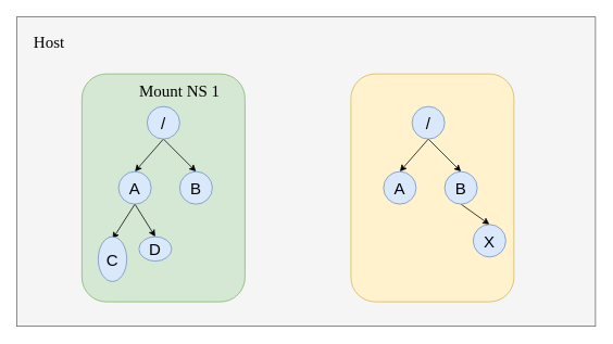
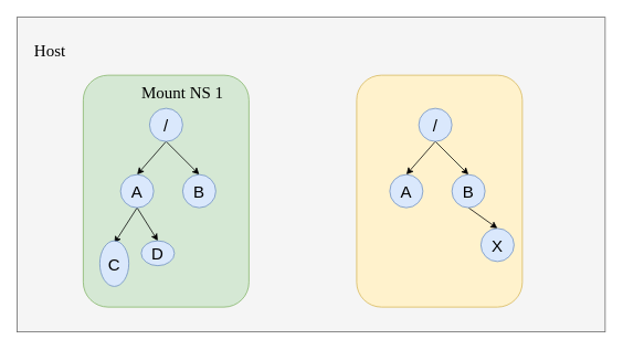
  <mxCell id="0" />
  <mxCell id="1" parent="0" />
  <mxCell id="2" value="" style="rounded=0;whiteSpace=wrap;html=1;fillColor=#f5f5f5;strokeColor=#666666;fontColor=#333333;" parent="1" vertex="1"><mxGeometry x="20" y="20" width="710" height="380" as="geometry" /></mxCell>
- <mxCell id="3" value="&lt;font style=&quot;font-size: 20px&quot; face=&quot;Comic Sans MS&quot;&gt;Host&lt;/font&gt;" style="text;html=1;strokeColor=none;fillColor=none;align=center;verticalAlign=middle;whiteSpace=wrap;rounded=0;" parent="1" vertex="1"><mxGeometry x="40" y="40" width="40" height="20" as="geometry" /></mxCell>
+ <mxCell id="3" value="&lt;font style=&quot;font-size: 20px&quot; face=&quot;Comic Sans MS&quot;&gt;Host&lt;/font&gt;" style="text;html=1;strokeColor=none;fillColor=none;align=center;verticalAlign=middle;whiteSpace=wrap;rounded=0;" parent="1" vertex="1"><mxGeometry x="40" y="50" width="40" height="20" as="geometry" /></mxCell>
  <mxCell id="4" value="" style="rounded=1;whiteSpace=wrap;html=1;fillColor=#d5e8d4;strokeColor=#82b366;" parent="1" vertex="1"><mxGeometry x="100" y="90" width="200" height="280" as="geometry" /></mxCell>
  <mxCell id="5" value="" style="rounded=1;whiteSpace=wrap;html=1;fillColor=#fff2cc;strokeColor=#d6b656;" parent="1" vertex="1"><mxGeometry x="430" y="90" width="200" height="280" as="geometry" /></mxCell>
  <mxCell id="6" value="&lt;font style=&quot;font-size: 20px&quot; face=&quot;Comic Sans MS&quot;&gt;Mount NS 1&lt;/font&gt;" style="text;html=1;strokeColor=none;fillColor=none;align=center;verticalAlign=middle;whiteSpace=wrap;rounded=0;" parent="1" vertex="1"><mxGeometry x="155" y="100" width="130" height="20" as="geometry" /></mxCell>
  <mxCell id="7" style="rounded=0;orthogonalLoop=1;jettySize=auto;html=1;exitX=0.5;exitY=1;exitDx=0;exitDy=0;entryX=0.5;entryY=0;entryDx=0;entryDy=0;" parent="1" source="9" target="12" edge="1"><mxGeometry relative="1" as="geometry" /></mxCell>
  <mxCell id="8" style="edgeStyle=none;rounded=0;orthogonalLoop=1;jettySize=auto;html=1;entryX=0.5;entryY=0;entryDx=0;entryDy=0;exitX=0.5;exitY=1;exitDx=0;exitDy=0;" parent="1" source="9" target="13" edge="1"><mxGeometry relative="1" as="geometry" /></mxCell>
  <mxCell id="9" value="&lt;font style=&quot;font-size: 20px&quot;&gt;/&lt;/font&gt;" style="ellipse;whiteSpace=wrap;html=1;aspect=fixed;fillColor=#dae8fc;strokeColor=#6c8ebf;" parent="1" vertex="1"><mxGeometry x="180" y="130" width="40" height="40" as="geometry" /></mxCell>
  <mxCell id="10" style="edgeStyle=none;rounded=0;orthogonalLoop=1;jettySize=auto;html=1;exitX=0.5;exitY=1;exitDx=0;exitDy=0;entryX=0.5;entryY=0.053;entryDx=0;entryDy=0;entryPerimeter=0;" parent="1" source="12" target="14" edge="1"><mxGeometry relative="1" as="geometry" /></mxCell>
  <mxCell id="11" style="edgeStyle=none;rounded=0;orthogonalLoop=1;jettySize=auto;html=1;exitX=0.5;exitY=1;exitDx=0;exitDy=0;entryX=0.5;entryY=0;entryDx=0;entryDy=0;" parent="1" source="12" target="15" edge="1"><mxGeometry relative="1" as="geometry" /></mxCell>
  <mxCell id="12" value="&lt;font style=&quot;font-size: 20px&quot;&gt;A&lt;/font&gt;" style="ellipse;whiteSpace=wrap;html=1;aspect=fixed;fillColor=#dae8fc;strokeColor=#6c8ebf;" parent="1" vertex="1"><mxGeometry x="145" y="210" width="40" height="40" as="geometry" /></mxCell>
  <mxCell id="13" value="&lt;span style=&quot;font-size: 20px&quot;&gt;B&lt;/span&gt;" style="ellipse;whiteSpace=wrap;html=1;aspect=fixed;fillColor=#dae8fc;strokeColor=#6c8ebf;" parent="1" vertex="1"><mxGeometry x="220" y="210" width="40" height="40" as="geometry" /></mxCell>
  <mxCell id="14" value="&lt;font style=&quot;font-size: 20px&quot;&gt;C&lt;/font&gt;" style="ellipse;whiteSpace=wrap;html=1;aspect=fixed;fillColor=#dae8fc;strokeColor=#6c8ebf;" parent="1" vertex="1"><mxGeometry x="120" y="290" width="35" height="55" as="geometry" /></mxCell>
  <mxCell id="15" value="&lt;span style=&quot;font-size: 20px&quot;&gt;D&lt;/span&gt;" style="ellipse;whiteSpace=wrap;html=1;aspect=fixed;fillColor=#dae8fc;strokeColor=#6c8ebf;" parent="1" vertex="1"><mxGeometry x="170" y="290" width="40" height="30" as="geometry" /></mxCell>
  <mxCell id="16" style="edgeStyle=none;rounded=0;orthogonalLoop=1;jettySize=auto;html=1;exitX=0.5;exitY=1;exitDx=0;exitDy=0;entryX=0.5;entryY=0;entryDx=0;entryDy=0;" parent="1" source="18" target="19" edge="1"><mxGeometry relative="1" as="geometry" /></mxCell>
  <mxCell id="17" style="edgeStyle=none;rounded=0;orthogonalLoop=1;jettySize=auto;html=1;exitX=0.5;exitY=1;exitDx=0;exitDy=0;entryX=0.5;entryY=0;entryDx=0;entryDy=0;" parent="1" source="18" target="21" edge="1"><mxGeometry relative="1" as="geometry" /></mxCell>
  <mxCell id="18" value="&lt;font style=&quot;font-size: 20px&quot;&gt;/&lt;/font&gt;" style="ellipse;whiteSpace=wrap;html=1;aspect=fixed;fillColor=#dae8fc;strokeColor=#6c8ebf;" parent="1" vertex="1"><mxGeometry x="505" y="130" width="40" height="40" as="geometry" /></mxCell>
  <mxCell id="19" value="&lt;font style=&quot;font-size: 20px&quot;&gt;A&lt;/font&gt;" style="ellipse;whiteSpace=wrap;html=1;aspect=fixed;fillColor=#dae8fc;strokeColor=#6c8ebf;" parent="1" vertex="1"><mxGeometry x="470" y="210" width="40" height="40" as="geometry" /></mxCell>
  <mxCell id="20" style="edgeStyle=none;rounded=0;orthogonalLoop=1;jettySize=auto;html=1;exitX=0.5;exitY=1;exitDx=0;exitDy=0;entryX=0.5;entryY=0;entryDx=0;entryDy=0;" parent="1" source="21" target="22" edge="1"><mxGeometry relative="1" as="geometry" /></mxCell>
  <mxCell id="21" value="&lt;span style=&quot;font-size: 20px&quot;&gt;B&lt;/span&gt;" style="ellipse;whiteSpace=wrap;html=1;aspect=fixed;fillColor=#dae8fc;strokeColor=#6c8ebf;" parent="1" vertex="1"><mxGeometry x="545" y="210" width="40" height="40" as="geometry" /></mxCell>
  <mxCell id="22" value="&lt;span style=&quot;font-size: 20px&quot;&gt;X&lt;/span&gt;" style="ellipse;whiteSpace=wrap;html=1;aspect=fixed;fillColor=#dae8fc;strokeColor=#6c8ebf;" parent="1" vertex="1"><mxGeometry x="580" y="275" width="40" height="40" as="geometry" /></mxCell>
